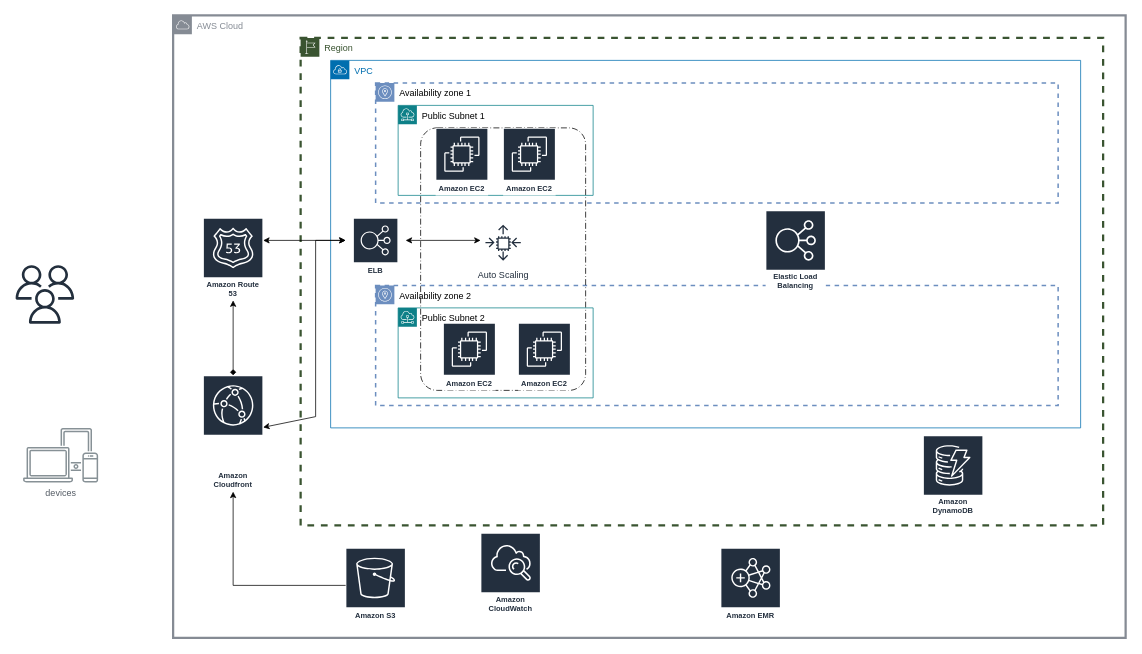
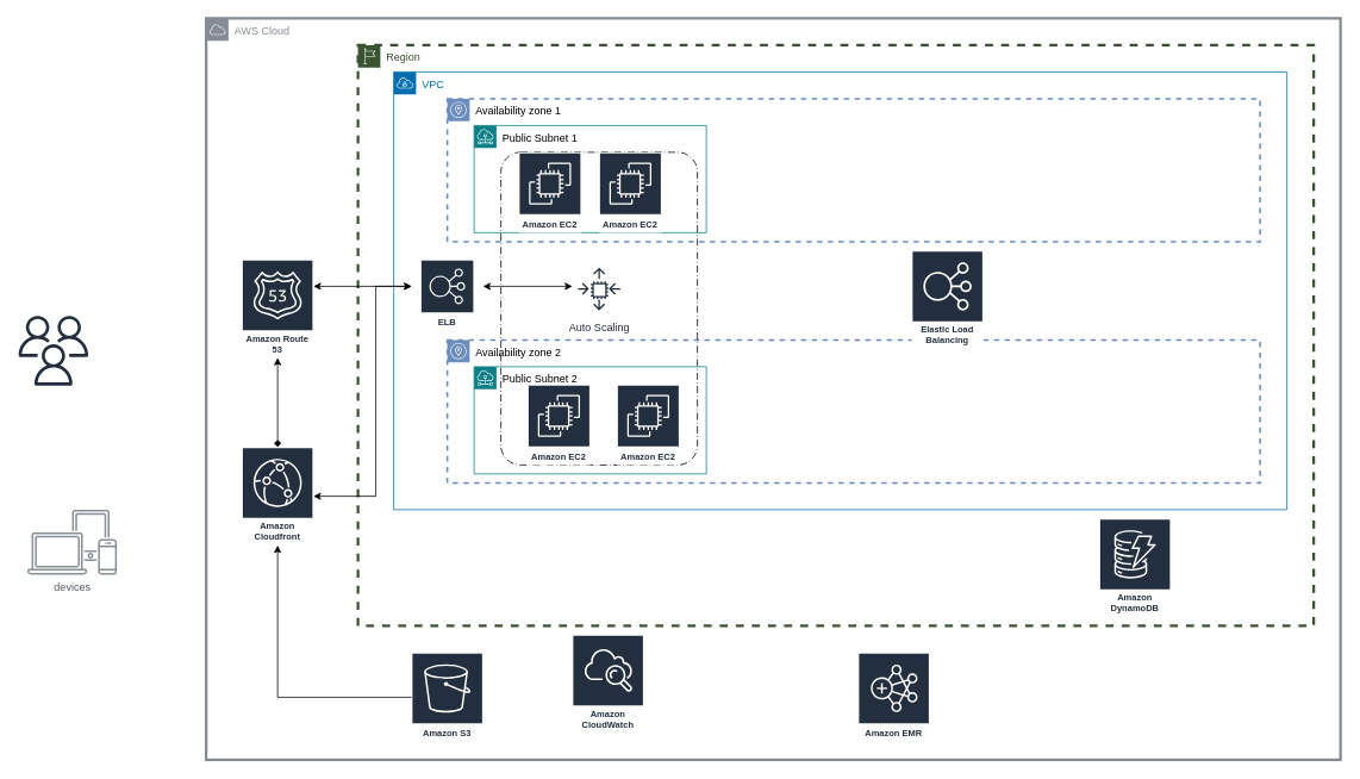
  <mxCell id="0" />
  <mxCell id="1" parent="0" />
  <mxCell id="2" value="Region" style="sketch=0;outlineConnect=0;html=1;whiteSpace=wrap;fontSize=12;fontStyle=0;shape=mxgraph.aws4.group;grIcon=mxgraph.aws4.group_region;strokeColor=#3A5431;fillColor=none;verticalAlign=top;align=left;spacingLeft=30;fontColor=#3A5431;dashed=1;strokeWidth=3;" vertex="1" parent="1"><mxGeometry x="400" y="50" width="1070" height="650" as="geometry" /></mxCell>
  <mxCell id="3" value="VPC" style="sketch=0;outlineConnect=0;html=1;whiteSpace=wrap;fontSize=12;fontStyle=0;shape=mxgraph.aws4.group;grIcon=mxgraph.aws4.group_vpc;strokeColor=#006EAF;fillColor=none;verticalAlign=top;align=left;spacingLeft=30;fontColor=#006EAF;dashed=0;" vertex="1" parent="1"><mxGeometry x="440" y="80" width="1000" height="490" as="geometry" /></mxCell>
  <mxCell id="4" value="AWS Cloud" style="sketch=0;outlineConnect=0;gradientColor=none;html=1;whiteSpace=wrap;fontSize=12;fontStyle=0;shape=mxgraph.aws4.group;grIcon=mxgraph.aws4.group_aws_cloud;strokeColor=#858B94;fillColor=none;verticalAlign=top;align=left;spacingLeft=30;fontColor=#858B94;dashed=0;strokeWidth=3;" vertex="1" parent="1"><mxGeometry x="230" y="20" width="1270" height="830" as="geometry" /></mxCell>
  <mxCell id="5" value="Availability zone 1" style="sketch=0;outlineConnect=0;html=1;whiteSpace=wrap;fontSize=12;fontStyle=0;shape=mxgraph.aws4.group;grIcon=mxgraph.aws4.group_availability_zone;strokeColor=#6c8ebf;fillColor=none;verticalAlign=top;align=left;spacingLeft=30;dashed=1;strokeWidth=2;" vertex="1" parent="1"><mxGeometry x="500" y="110" width="910" height="160" as="geometry" /></mxCell>
- <mxCell id="6" value="Amazon Cloudfront" style="sketch=0;outlineConnect=0;fontColor=#232F3E;gradientColor=none;strokeColor=#ffffff;fillColor=#232F3E;dashed=0;verticalLabelPosition=middle;verticalAlign=bottom;align=center;html=1;whiteSpace=wrap;fontSize=10;fontStyle=1;spacing=3;shape=mxgraph.aws4.productIcon;prIcon=mxgraph.aws4.cloudfront;" vertex="1" parent="1"><mxGeometry x="270" y="500" width="80" height="155" as="geometry" /></mxCell>
+ <mxCell id="6" value="Amazon Cloudfront" style="sketch=0;outlineConnect=0;fontColor=#232F3E;gradientColor=none;strokeColor=#ffffff;fillColor=#232F3E;dashed=0;verticalLabelPosition=middle;verticalAlign=bottom;align=center;html=1;whiteSpace=wrap;fontSize=10;fontStyle=1;spacing=3;shape=mxgraph.aws4.productIcon;prIcon=mxgraph.aws4.cloudfront;" vertex="1" parent="1"><mxGeometry x="270" y="500" width="80" height="110" as="geometry" /></mxCell>
  <mxCell id="7" value="Amazon Route 53" style="sketch=0;outlineConnect=0;fontColor=#232F3E;gradientColor=none;strokeColor=#ffffff;fillColor=#232F3E;dashed=0;verticalLabelPosition=middle;verticalAlign=bottom;align=center;html=1;whiteSpace=wrap;fontSize=10;fontStyle=1;spacing=3;shape=mxgraph.aws4.productIcon;prIcon=mxgraph.aws4.route_53;" vertex="1" parent="1"><mxGeometry x="270" y="290" width="80" height="110" as="geometry" /></mxCell>
  <mxCell id="8" value="Amazon S3" style="sketch=0;outlineConnect=0;fontColor=#232F3E;gradientColor=none;strokeColor=#ffffff;fillColor=#232F3E;dashed=0;verticalLabelPosition=middle;verticalAlign=bottom;align=center;html=1;whiteSpace=wrap;fontSize=10;fontStyle=1;spacing=3;shape=mxgraph.aws4.productIcon;prIcon=mxgraph.aws4.s3;" vertex="1" parent="1"><mxGeometry x="460" y="730" width="80" height="100" as="geometry" /></mxCell>
  <mxCell id="9" value="" style="sketch=0;outlineConnect=0;fontColor=#232F3E;gradientColor=none;fillColor=#232F3D;strokeColor=none;dashed=0;verticalLabelPosition=bottom;verticalAlign=top;align=center;html=1;fontSize=12;fontStyle=0;aspect=fixed;pointerEvents=1;shape=mxgraph.aws4.users;" vertex="1" parent="1"><mxGeometry x="20" y="353" width="78" height="78" as="geometry" /></mxCell>
  <mxCell id="10" value="devices" style="sketch=0;outlineConnect=0;gradientColor=none;fontColor=#545B64;strokeColor=none;fillColor=#879196;dashed=0;verticalLabelPosition=bottom;verticalAlign=top;align=center;html=1;fontSize=12;fontStyle=0;aspect=fixed;shape=mxgraph.aws4.illustration_devices;pointerEvents=1" vertex="1" parent="1"><mxGeometry x="30" y="570" width="100" height="73" as="geometry" /></mxCell>
  <mxCell id="11" value="Amazon CloudWatch" style="sketch=0;outlineConnect=0;fontColor=#232F3E;gradientColor=none;strokeColor=#ffffff;fillColor=#232F3E;dashed=0;verticalLabelPosition=middle;verticalAlign=bottom;align=center;html=1;whiteSpace=wrap;fontSize=10;fontStyle=1;spacing=3;shape=mxgraph.aws4.productIcon;prIcon=mxgraph.aws4.cloudwatch;" vertex="1" parent="1"><mxGeometry x="640" y="710" width="80" height="110" as="geometry" /></mxCell>
  <mxCell id="12" value="Availability zone 2" style="sketch=0;outlineConnect=0;html=1;whiteSpace=wrap;fontSize=12;fontStyle=0;shape=mxgraph.aws4.group;grIcon=mxgraph.aws4.group_availability_zone;strokeColor=#6c8ebf;fillColor=none;verticalAlign=top;align=left;spacingLeft=30;dashed=1;strokeWidth=2;" vertex="1" parent="1"><mxGeometry x="500" y="380" width="910" height="160" as="geometry" /></mxCell>
  <mxCell id="13" value="" style="rounded=1;arcSize=10;dashed=1;fillColor=none;gradientColor=none;dashPattern=8 3 1 3;strokeWidth=1;fontColor=#3A5431;" vertex="1" parent="1"><mxGeometry x="560" y="170" width="220" height="350" as="geometry" /></mxCell>
  <mxCell id="14" value="Amazon DynamoDB" style="sketch=0;outlineConnect=0;fontColor=#232F3E;gradientColor=none;strokeColor=#ffffff;fillColor=#232F3E;dashed=0;verticalLabelPosition=middle;verticalAlign=bottom;align=center;html=1;whiteSpace=wrap;fontSize=10;fontStyle=1;spacing=3;shape=mxgraph.aws4.productIcon;prIcon=mxgraph.aws4.dynamodb;" vertex="1" parent="1"><mxGeometry x="1230" y="580" width="80" height="110" as="geometry" /></mxCell>
  <mxCell id="15" value="Public Subnet 2" style="sketch=0;outlineConnect=0;html=1;whiteSpace=wrap;fontSize=12;fontStyle=0;shape=mxgraph.aws4.group;grIcon=mxgraph.aws4.group_subnet;strokeColor=#0e8088;fillColor=none;verticalAlign=top;align=left;spacingLeft=30;dashed=0;" vertex="1" parent="1"><mxGeometry x="530" y="410" width="260" height="120" as="geometry" /></mxCell>
  <mxCell id="16" value="Auto Scaling" style="sketch=0;outlineConnect=0;fontColor=#232F3E;gradientColor=none;strokeColor=#232F3E;fillColor=#ffffff;dashed=0;verticalLabelPosition=bottom;verticalAlign=top;align=center;html=1;fontSize=12;fontStyle=0;aspect=fixed;shape=mxgraph.aws4.resourceIcon;resIcon=mxgraph.aws4.auto_scaling;" vertex="1" parent="1"><mxGeometry x="640" y="293" width="60" height="60" as="geometry" /></mxCell>
  <mxCell id="17" value="Public Subnet 1" style="sketch=0;outlineConnect=0;html=1;whiteSpace=wrap;fontSize=12;fontStyle=0;shape=mxgraph.aws4.group;grIcon=mxgraph.aws4.group_subnet;strokeColor=#0e8088;fillColor=none;verticalAlign=top;align=left;spacingLeft=30;dashed=0;" vertex="1" parent="1"><mxGeometry x="530" y="140" width="260" height="120" as="geometry" /></mxCell>
  <mxCell id="18" value="ELB" style="sketch=0;outlineConnect=0;fontColor=#232F3E;gradientColor=none;strokeColor=#ffffff;fillColor=#232F3E;dashed=0;verticalLabelPosition=middle;verticalAlign=bottom;align=center;html=1;whiteSpace=wrap;fontSize=10;fontStyle=1;spacing=3;shape=mxgraph.aws4.productIcon;prIcon=mxgraph.aws4.elastic_load_balancing;" vertex="1" parent="1"><mxGeometry x="470" y="290" width="60" height="80" as="geometry" /></mxCell>
  <mxCell id="19" value="Amazon EMR" style="sketch=0;outlineConnect=0;fontColor=#232F3E;gradientColor=none;strokeColor=#ffffff;fillColor=#232F3E;dashed=0;verticalLabelPosition=middle;verticalAlign=bottom;align=center;html=1;whiteSpace=wrap;fontSize=10;fontStyle=1;spacing=3;shape=mxgraph.aws4.productIcon;prIcon=mxgraph.aws4.emr;" vertex="1" parent="1"><mxGeometry x="960" y="730" width="80" height="100" as="geometry" /></mxCell>
  <mxCell id="20" value="Amazon EC2" style="sketch=0;outlineConnect=0;fontColor=#232F3E;gradientColor=none;strokeColor=#ffffff;fillColor=#232F3E;dashed=0;verticalLabelPosition=middle;verticalAlign=bottom;align=center;html=1;whiteSpace=wrap;fontSize=10;fontStyle=1;spacing=3;shape=mxgraph.aws4.productIcon;prIcon=mxgraph.aws4.ec2;" vertex="1" parent="1"><mxGeometry x="670" y="170" width="70" height="90" as="geometry" /></mxCell>
  <mxCell id="21" value="Amazon EC2" style="sketch=0;outlineConnect=0;fontColor=#232F3E;gradientColor=none;strokeColor=#ffffff;fillColor=#232F3E;dashed=0;verticalLabelPosition=middle;verticalAlign=bottom;align=center;html=1;whiteSpace=wrap;fontSize=10;fontStyle=1;spacing=3;shape=mxgraph.aws4.productIcon;prIcon=mxgraph.aws4.ec2;" vertex="1" parent="1"><mxGeometry x="580" y="170" width="70" height="90" as="geometry" /></mxCell>
  <mxCell id="22" style="edgeStyle=orthogonalEdgeStyle;rounded=0;orthogonalLoop=1;jettySize=auto;html=1;fontColor=#3A5431;" edge="1" parent="1" source="8" target="6"><mxGeometry relative="1" as="geometry"><mxPoint x="440" y="780" as="sourcePoint" /></mxGeometry></mxCell>
  <mxCell id="23" value="Amazon EC2" style="sketch=0;outlineConnect=0;fontColor=#232F3E;gradientColor=none;strokeColor=#ffffff;fillColor=#232F3E;dashed=0;verticalLabelPosition=middle;verticalAlign=bottom;align=center;html=1;whiteSpace=wrap;fontSize=10;fontStyle=1;spacing=3;shape=mxgraph.aws4.productIcon;prIcon=mxgraph.aws4.ec2;" vertex="1" parent="1"><mxGeometry x="590" y="430" width="70" height="90" as="geometry" /></mxCell>
  <mxCell id="24" value="Amazon EC2" style="sketch=0;outlineConnect=0;fontColor=#232F3E;gradientColor=none;strokeColor=#ffffff;fillColor=#232F3E;dashed=0;verticalLabelPosition=middle;verticalAlign=bottom;align=center;html=1;whiteSpace=wrap;fontSize=10;fontStyle=1;spacing=3;shape=mxgraph.aws4.productIcon;prIcon=mxgraph.aws4.ec2;" vertex="1" parent="1"><mxGeometry x="690" y="430" width="70" height="90" as="geometry" /></mxCell>
  <mxCell id="25" value="" style="endArrow=diamond;startArrow=classic;html=1;rounded=0;fontColor=#3A5431;" edge="1" parent="1" source="7" target="6"><mxGeometry width="50" height="50" relative="1" as="geometry"><mxPoint x="700" y="470" as="sourcePoint" /><mxPoint x="750" y="420" as="targetPoint" /></mxGeometry></mxCell>
  <mxCell id="26" value="" style="endArrow=classic;startArrow=classic;html=1;rounded=0;fontColor=#3A5431;entryX=1;entryY=0.273;entryDx=0;entryDy=0;entryPerimeter=0;" edge="1" parent="1" target="7"><mxGeometry width="50" height="50" relative="1" as="geometry"><mxPoint x="460" y="320" as="sourcePoint" /><mxPoint x="360" y="320" as="targetPoint" /></mxGeometry></mxCell>
  <mxCell id="27" value="Elastic Load Balancing" style="sketch=0;outlineConnect=0;fontColor=#232F3E;gradientColor=none;strokeColor=#ffffff;fillColor=#232F3E;dashed=0;verticalLabelPosition=middle;verticalAlign=bottom;align=center;html=1;whiteSpace=wrap;fontSize=10;fontStyle=1;spacing=3;shape=mxgraph.aws4.productIcon;prIcon=mxgraph.aws4.elastic_load_balancing;" vertex="1" parent="1"><mxGeometry x="1020" y="280" width="80" height="110" as="geometry" /></mxCell>
  <mxCell id="28" value="" style="endArrow=classic;startArrow=classic;html=1;rounded=0;fontColor=#3A5431;" edge="1" parent="1"><mxGeometry width="50" height="50" relative="1" as="geometry"><mxPoint x="540" y="320" as="sourcePoint" /><mxPoint x="640" y="320" as="targetPoint" /></mxGeometry></mxCell>
  <mxCell id="29" value="" style="endArrow=classic;startArrow=classic;html=1;rounded=0;fontColor=#3A5431;" edge="1" parent="1" source="6"><mxGeometry width="50" height="50" relative="1" as="geometry"><mxPoint x="530" y="530" as="sourcePoint" /><mxPoint x="460" y="320" as="targetPoint" /><Array as="points"><mxPoint x="420" y="555" /><mxPoint x="420" y="320" /></Array></mxGeometry></mxCell>
